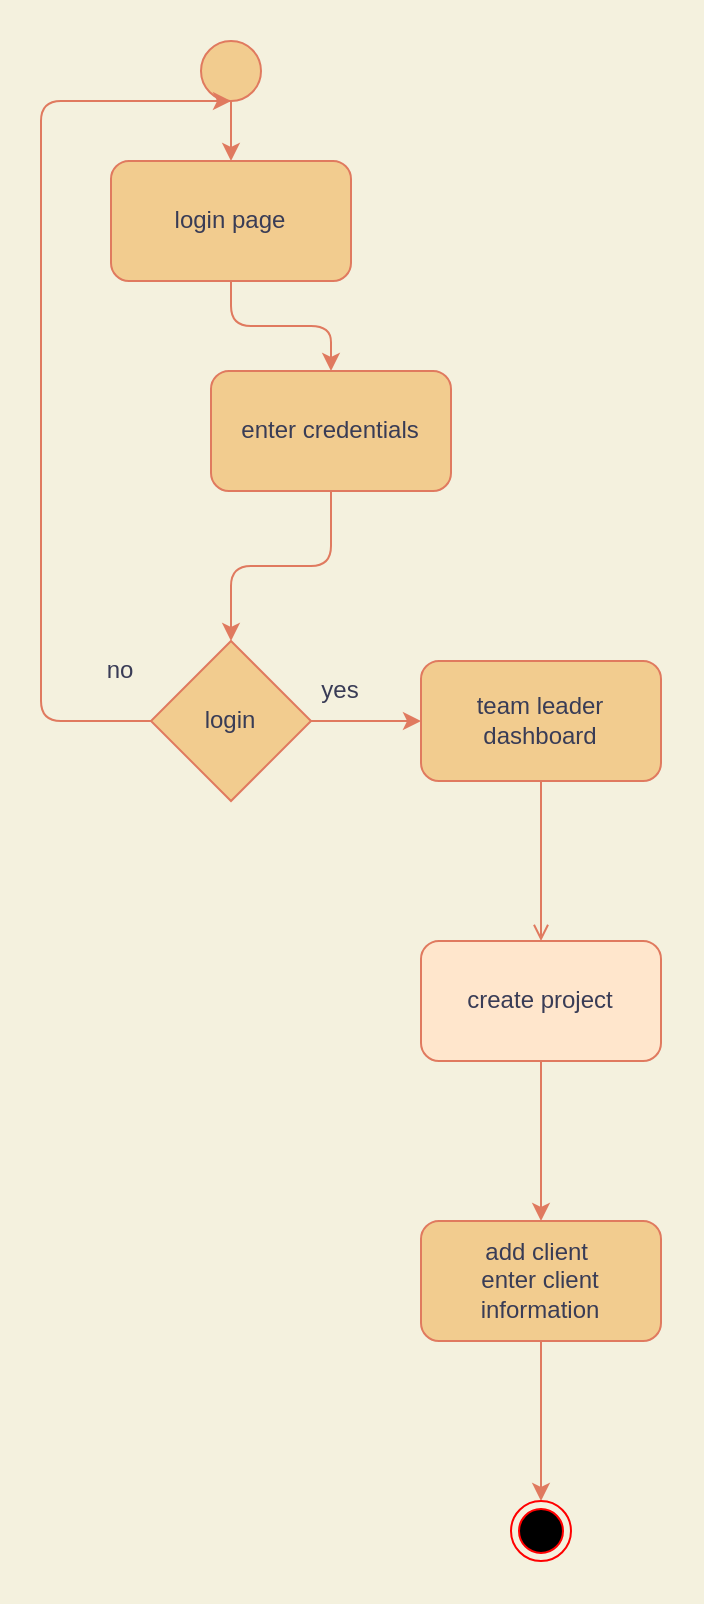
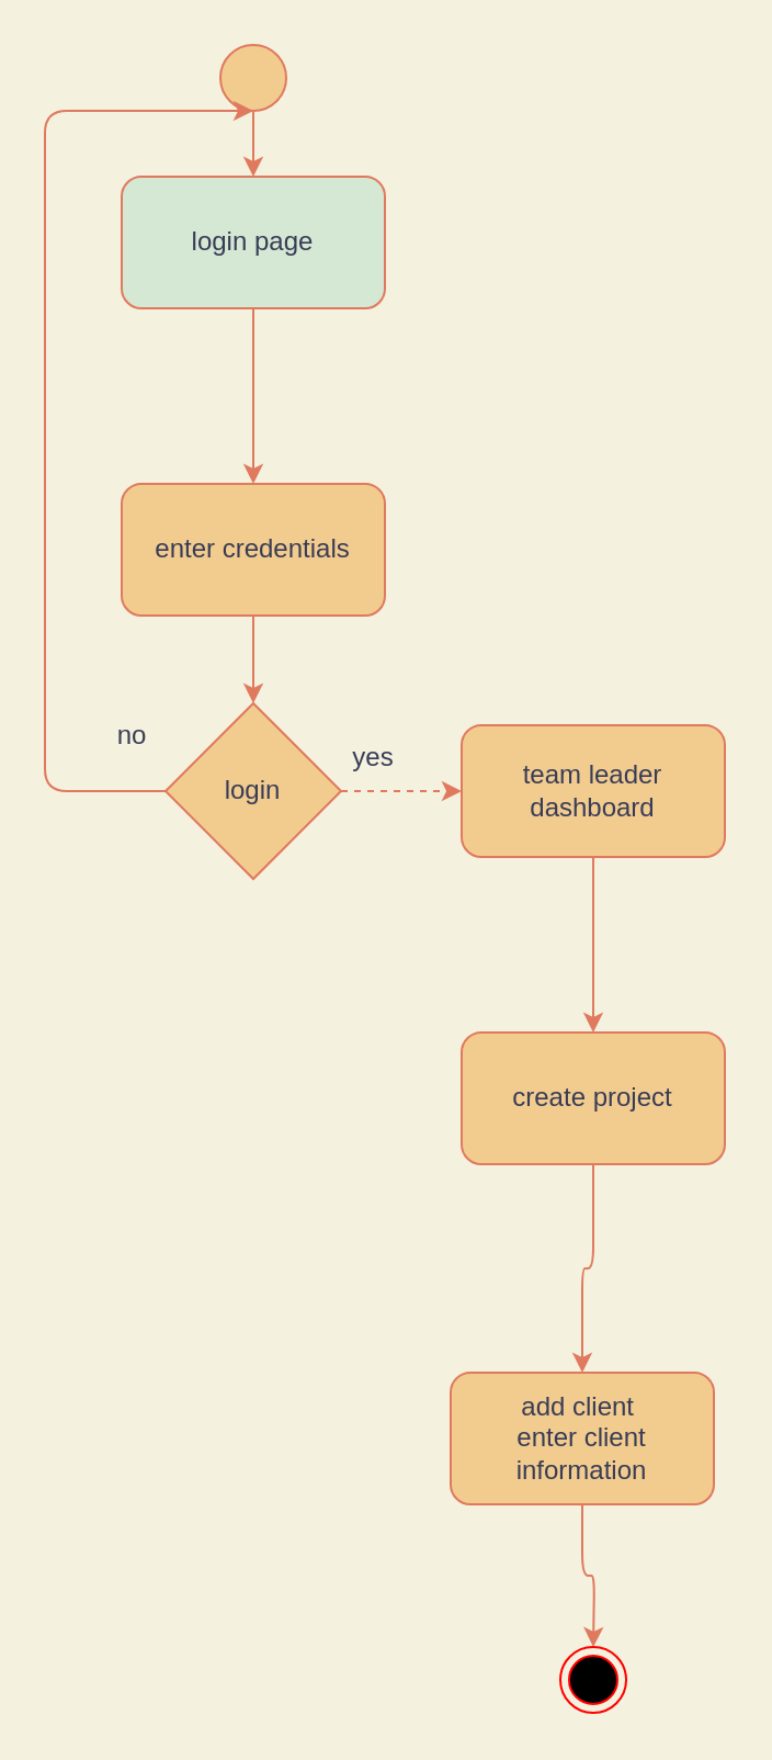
  <mxCell id="0" />
  <mxCell id="1" parent="0" />
  <mxCell id="2" style="edgeStyle=orthogonalEdgeStyle;curved=0;rounded=1;sketch=0;orthogonalLoop=1;jettySize=auto;html=1;fontColor=#393C56;strokeColor=#E07A5F;fillColor=#F2CC8F;" parent="1" source="3" target="5" edge="1"><mxGeometry relative="1" as="geometry"><mxPoint x="115" y="110" as="targetPoint" /></mxGeometry></mxCell>
  <mxCell id="3" value="" style="ellipse;whiteSpace=wrap;html=1;aspect=fixed;rounded=0;sketch=0;fontColor=#393C56;strokeColor=#E07A5F;fillColor=#F2CC8F;" parent="1" vertex="1"><mxGeometry x="100" y="20" width="30" height="30" as="geometry" /></mxCell>
  <mxCell id="4" value="" style="edgeStyle=orthogonalEdgeStyle;curved=0;rounded=1;sketch=0;orthogonalLoop=1;jettySize=auto;html=1;fontColor=#393C56;strokeColor=#E07A5F;fillColor=#F2CC8F;" parent="1" source="5" target="7" edge="1"><mxGeometry relative="1" as="geometry" /></mxCell>
- <mxCell id="5" value="login page" style="rounded=1;whiteSpace=wrap;html=1;sketch=0;fontColor=#393C56;strokeColor=#E07A5F;fillColor=#F2CC8F;" parent="1" vertex="1"><mxGeometry x="55" y="80" width="120" height="60" as="geometry" /></mxCell>
+ <mxCell id="5" value="login page" style="rounded=1;whiteSpace=wrap;html=1;sketch=0;fontColor=#393C56;strokeColor=#E07A5F;fillColor=#d5e8d4;" parent="1" vertex="1"><mxGeometry x="55" y="80" width="120" height="60" as="geometry" /></mxCell>
  <mxCell id="6" style="edgeStyle=orthogonalEdgeStyle;curved=0;rounded=1;sketch=0;orthogonalLoop=1;jettySize=auto;html=1;entryX=0.5;entryY=0;entryDx=0;entryDy=0;fontColor=#393C56;strokeColor=#E07A5F;fillColor=#F2CC8F;" parent="1" source="7" target="10" edge="1"><mxGeometry relative="1" as="geometry" /></mxCell>
- <mxCell id="7" value="enter credentials" style="whiteSpace=wrap;html=1;fillColor=#F2CC8F;strokeColor=#E07A5F;fontColor=#393C56;rounded=1;sketch=0;" parent="1" vertex="1"><mxGeometry x="105" y="185" width="120" height="60" as="geometry" /></mxCell>
+ <mxCell id="7" value="enter credentials" style="whiteSpace=wrap;html=1;fillColor=#F2CC8F;strokeColor=#E07A5F;fontColor=#393C56;rounded=1;sketch=0;" parent="1" vertex="1"><mxGeometry x="55" y="220" width="120" height="60" as="geometry" /></mxCell>
  <mxCell id="8" style="edgeStyle=orthogonalEdgeStyle;curved=0;rounded=1;sketch=0;orthogonalLoop=1;jettySize=auto;html=1;fontColor=#393C56;strokeColor=#E07A5F;fillColor=#F2CC8F;" parent="1" source="10" edge="1"><mxGeometry relative="1" as="geometry"><mxPoint x="115" y="50" as="targetPoint" /><Array as="points"><mxPoint x="20" y="360" /><mxPoint x="20" y="50" /></Array></mxGeometry></mxCell>
- <mxCell id="9" style="edgeStyle=orthogonalEdgeStyle;curved=0;rounded=1;sketch=0;orthogonalLoop=1;jettySize=auto;html=1;fontColor=#393C56;strokeColor=#E07A5F;fillColor=#F2CC8F;" parent="1" source="10" target="14" edge="1"><mxGeometry relative="1" as="geometry"><mxPoint x="210" y="360" as="targetPoint" /></mxGeometry></mxCell>
+ <mxCell id="9" style="edgeStyle=orthogonalEdgeStyle;curved=0;rounded=1;sketch=0;orthogonalLoop=1;jettySize=auto;html=1;fontColor=#393C56;strokeColor=#E07A5F;fillColor=#F2CC8F;dashed=1;" parent="1" source="10" target="14" edge="1"><mxGeometry relative="1" as="geometry"><mxPoint x="210" y="360" as="targetPoint" /></mxGeometry></mxCell>
  <mxCell id="10" value="login" style="rhombus;whiteSpace=wrap;html=1;rounded=0;sketch=0;fontColor=#393C56;strokeColor=#E07A5F;fillColor=#F2CC8F;" parent="1" vertex="1"><mxGeometry x="75" y="320" width="80" height="80" as="geometry" /></mxCell>
  <mxCell id="11" value="yes" style="text;html=1;strokeColor=none;fillColor=none;align=center;verticalAlign=middle;whiteSpace=wrap;rounded=0;sketch=0;fontColor=#393C56;" parent="1" vertex="1"><mxGeometry x="140" y="330" width="60" height="30" as="geometry" /></mxCell>
  <mxCell id="12" value="no" style="text;html=1;strokeColor=none;fillColor=none;align=center;verticalAlign=middle;whiteSpace=wrap;rounded=0;sketch=0;fontColor=#393C56;" parent="1" vertex="1"><mxGeometry x="30" y="320" width="60" height="30" as="geometry" /></mxCell>
- <mxCell id="13" value="" style="edgeStyle=orthogonalEdgeStyle;curved=0;rounded=1;sketch=0;orthogonalLoop=1;jettySize=auto;html=1;fontColor=#393C56;strokeColor=#E07A5F;fillColor=#F2CC8F;endArrow=open;" parent="1" source="14" target="16" edge="1"><mxGeometry relative="1" as="geometry" /></mxCell>
+ <mxCell id="13" value="" style="edgeStyle=orthogonalEdgeStyle;curved=0;rounded=1;sketch=0;orthogonalLoop=1;jettySize=auto;html=1;fontColor=#393C56;strokeColor=#E07A5F;fillColor=#F2CC8F;" parent="1" source="14" target="16" edge="1"><mxGeometry relative="1" as="geometry" /></mxCell>
  <mxCell id="14" value="team leader dashboard" style="rounded=1;whiteSpace=wrap;html=1;sketch=0;fontColor=#393C56;strokeColor=#E07A5F;fillColor=#F2CC8F;" parent="1" vertex="1"><mxGeometry x="210" y="330" width="120" height="60" as="geometry" /></mxCell>
  <mxCell id="15" value="" style="edgeStyle=orthogonalEdgeStyle;curved=0;rounded=1;sketch=0;orthogonalLoop=1;jettySize=auto;html=1;fontColor=#393C56;strokeColor=#E07A5F;fillColor=#F2CC8F;" parent="1" source="16" target="18" edge="1"><mxGeometry relative="1" as="geometry" /></mxCell>
- <mxCell id="16" value="create project" style="whiteSpace=wrap;html=1;fillColor=#ffe6cc;strokeColor=#E07A5F;fontColor=#393C56;rounded=1;sketch=0;" parent="1" vertex="1"><mxGeometry x="210" y="470" width="120" height="60" as="geometry" /></mxCell>
+ <mxCell id="16" value="create project" style="whiteSpace=wrap;html=1;fillColor=#F2CC8F;strokeColor=#E07A5F;fontColor=#393C56;rounded=1;sketch=0;" parent="1" vertex="1"><mxGeometry x="210" y="470" width="120" height="60" as="geometry" /></mxCell>
  <mxCell id="17" value="" style="edgeStyle=orthogonalEdgeStyle;curved=0;rounded=1;sketch=0;orthogonalLoop=1;jettySize=auto;html=1;fontColor=#393C56;strokeColor=#E07A5F;fillColor=#F2CC8F;" parent="1" source="18" edge="1"><mxGeometry relative="1" as="geometry"><mxPoint x="270" y="750" as="targetPoint" /></mxGeometry></mxCell>
- <mxCell id="18" value="add client&amp;nbsp;&lt;br&gt;enter client information" style="whiteSpace=wrap;html=1;fillColor=#F2CC8F;strokeColor=#E07A5F;fontColor=#393C56;rounded=1;sketch=0;" parent="1" vertex="1"><mxGeometry x="210" y="610" width="120" height="60" as="geometry" /></mxCell>
+ <mxCell id="18" value="add client&amp;nbsp;&lt;br&gt;enter client information" style="whiteSpace=wrap;html=1;fillColor=#F2CC8F;strokeColor=#E07A5F;fontColor=#393C56;rounded=1;sketch=0;" parent="1" vertex="1"><mxGeometry x="205" y="625" width="120" height="60" as="geometry" /></mxCell>
  <mxCell id="19" value="" style="ellipse;html=1;shape=endState;fillColor=#000000;strokeColor=#ff0000;rounded=0;sketch=0;fontColor=#393C56;" parent="1" vertex="1"><mxGeometry x="255" y="750" width="30" height="30" as="geometry" /></mxCell>
